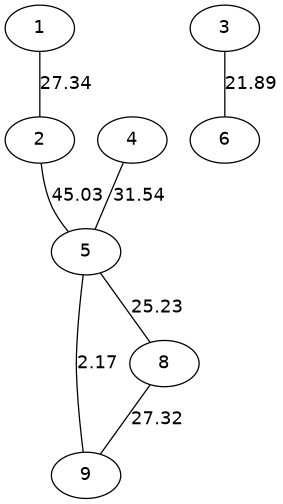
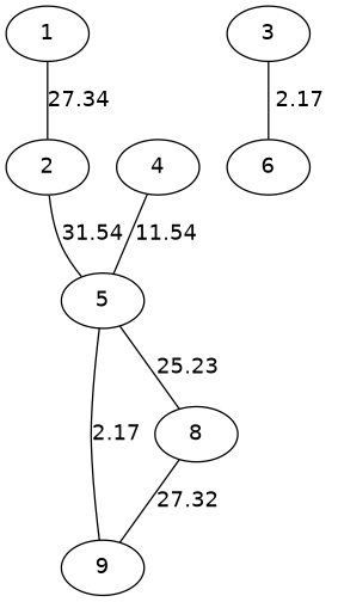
  graph {
    fontname="DejaVu Sans"
    node [fontname="DejaVu Sans"]
    edge [fontname="DejaVu Sans"]
    1
    2
    5
    9
    8
    3
    6
    4
    1 -- 2 [label=27.34]
-   2 -- 5 [label=45.03]
+   2 -- 5 [label=31.54]
    5 -- 9 [label=2.17]
    5 -- 8 [label=25.23]
    8 -- 9 [label=27.32]
-   3 -- 6 [label=21.89]
-   4 -- 5 [label=31.54]
+   3 -- 6 [label=2.17]
+   4 -- 5 [label=11.54]
  }
